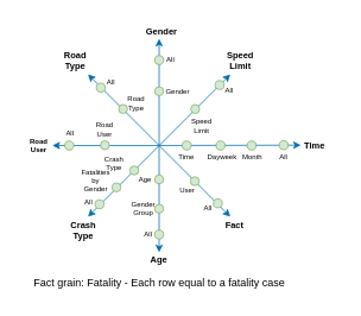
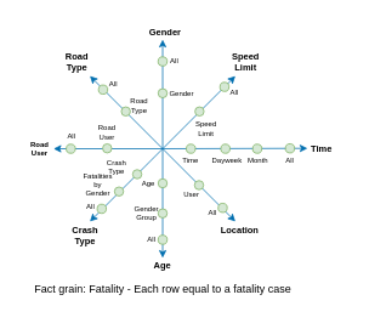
  <mxCell id="0" />
  <mxCell id="1" parent="0" />
  <mxCell id="2" value="" style="endArrow=classic;html=1;rounded=0;fillColor=#1ba1e2;strokeColor=#006EAF;movable=1;resizable=1;rotatable=1;deletable=1;editable=1;locked=0;connectable=1;entryX=0.45;entryY=0.767;entryDx=0;entryDy=0;entryPerimeter=0;" parent="1" target="53" edge="1"><mxGeometry width="50" height="50" relative="1" as="geometry"><mxPoint x="178" y="163" as="sourcePoint" /><mxPoint x="178" y="53" as="targetPoint" /></mxGeometry></mxCell>
  <mxCell id="3" value="" style="endArrow=classic;html=1;rounded=0;fillColor=#1ba1e2;strokeColor=#006EAF;movable=1;resizable=1;rotatable=1;deletable=1;editable=1;locked=0;connectable=1;entryX=0.692;entryY=0.052;entryDx=0;entryDy=0;entryPerimeter=0;" parent="1" edge="1"><mxGeometry width="50" height="50" relative="1" as="geometry"><mxPoint x="178" y="163" as="sourcePoint" /><mxPoint x="337.27" y="162.563" as="targetPoint" /></mxGeometry></mxCell>
  <mxCell id="4" value="&lt;b&gt;Road User&lt;/b&gt;" style="text;html=1;align=center;verticalAlign=middle;whiteSpace=wrap;rounded=0;movable=1;resizable=1;rotatable=1;deletable=1;editable=1;locked=0;connectable=1;container=0;fontSize=8;" parent="1" vertex="1"><mxGeometry x="33" y="147.58" width="20" height="30" as="geometry" /></mxCell>
  <mxCell id="5" value="Speed Limit" style="text;html=1;align=center;verticalAlign=middle;whiteSpace=wrap;rounded=0;movable=1;resizable=1;rotatable=1;deletable=1;editable=1;locked=0;connectable=1;container=0;fontSize=8;" parent="1" vertex="1"><mxGeometry x="211" y="125.58" width="30" height="30" as="geometry" /></mxCell>
  <mxCell id="6" value="Road User" style="text;html=1;align=center;verticalAlign=middle;whiteSpace=wrap;rounded=0;movable=1;resizable=1;rotatable=1;deletable=1;editable=1;locked=0;connectable=1;container=0;fontSize=8;" parent="1" vertex="1"><mxGeometry x="107" y="130" width="20" height="30" as="geometry" /></mxCell>
  <mxCell id="7" value="Gender Group" style="text;html=1;align=center;verticalAlign=middle;whiteSpace=wrap;rounded=0;movable=1;resizable=1;rotatable=1;deletable=1;editable=1;locked=0;connectable=1;container=0;fontSize=8;" parent="1" vertex="1"><mxGeometry x="141.5" y="219" width="37" height="30" as="geometry" /></mxCell>
  <mxCell id="8" value="Fatalities by Gender" style="text;html=1;align=center;verticalAlign=middle;whiteSpace=wrap;rounded=0;movable=1;resizable=1;rotatable=1;deletable=1;editable=1;locked=0;connectable=1;container=0;fontSize=8;" parent="1" vertex="1"><mxGeometry x="98" y="188" width="18" height="30" as="geometry" /></mxCell>
  <mxCell id="9" value="" style="endArrow=classic;html=1;rounded=0;fillColor=#1ba1e2;strokeColor=#006EAF;movable=1;resizable=1;rotatable=1;deletable=1;editable=1;locked=0;connectable=1;" parent="1" edge="1"><mxGeometry width="50" height="50" relative="1" as="geometry"><mxPoint x="178" y="163" as="sourcePoint" /><mxPoint x="58" y="163" as="targetPoint" /></mxGeometry></mxCell>
  <mxCell id="10" value="Gender" style="text;html=1;align=center;verticalAlign=middle;whiteSpace=wrap;rounded=0;movable=1;resizable=1;rotatable=1;deletable=1;editable=1;locked=0;connectable=1;container=0;fontSize=8;" parent="1" vertex="1"><mxGeometry x="169" y="87" width="60" height="30" as="geometry" /></mxCell>
  <mxCell id="11" value="&lt;font&gt;Road Type&lt;/font&gt;" style="text;html=1;align=center;verticalAlign=middle;rounded=0;fontSize=8;whiteSpace=wrap;spacing=0;" parent="1" vertex="1"><mxGeometry x="147" y="100.58" width="11" height="30" as="geometry" /></mxCell>
- <mxCell id="12" value="Fact" style="text;html=1;align=center;verticalAlign=middle;whiteSpace=wrap;rounded=0;fontStyle=1;movable=1;resizable=1;rotatable=1;deletable=1;editable=1;locked=0;connectable=1;container=0;fontSize=10;" parent="1" vertex="1"><mxGeometry x="233" y="237" width="60" height="30" as="geometry" /></mxCell>
+ <mxCell id="12" value="Location" style="text;html=1;align=center;verticalAlign=middle;whiteSpace=wrap;rounded=0;fontStyle=1;movable=1;resizable=1;rotatable=1;deletable=1;editable=1;locked=0;connectable=1;container=0;fontSize=10;" parent="1" vertex="1"><mxGeometry x="233" y="237" width="60" height="30" as="geometry" /></mxCell>
  <mxCell id="13" value="Time" style="text;html=1;align=center;verticalAlign=middle;whiteSpace=wrap;rounded=0;movable=1;resizable=1;rotatable=1;deletable=1;editable=1;locked=0;connectable=1;container=0;fontSize=8;" parent="1" vertex="1"><mxGeometry x="179" y="161" width="60" height="30" as="geometry" /></mxCell>
  <mxCell id="14" value="Time" style="text;html=1;align=center;verticalAlign=middle;whiteSpace=wrap;rounded=0;fontStyle=1;movable=1;resizable=1;rotatable=1;deletable=1;editable=1;locked=0;connectable=1;container=0;rotation=0;fontSize=10;" parent="1" vertex="1"><mxGeometry x="323" y="148.003" width="60" height="30" as="geometry" /></mxCell>
  <mxCell id="15" value="Dayweek" style="text;html=1;align=center;verticalAlign=middle;whiteSpace=wrap;rounded=0;rotation=0;movable=1;resizable=1;rotatable=1;deletable=1;editable=1;locked=0;connectable=1;container=0;fontSize=8;" parent="1" vertex="1"><mxGeometry x="219" y="161.003" width="60" height="30" as="geometry" /></mxCell>
  <mxCell id="16" value="" style="ellipse;whiteSpace=wrap;html=1;aspect=fixed;fillColor=#d5e8d4;strokeColor=#82b366;rotation=95;movable=1;resizable=1;rotatable=1;deletable=1;editable=1;locked=0;connectable=1;container=0;fontSize=8;" parent="1" vertex="1"><mxGeometry x="204" y="158" width="10" height="10" as="geometry" /></mxCell>
  <mxCell id="17" value="" style="ellipse;whiteSpace=wrap;html=1;aspect=fixed;fillColor=#d5e8d4;strokeColor=#82b366;rotation=95;movable=1;resizable=1;rotatable=1;deletable=1;editable=1;locked=0;connectable=1;container=0;fontSize=8;" parent="1" vertex="1"><mxGeometry x="242" y="158.003" width="10" height="10" as="geometry" /></mxCell>
  <mxCell id="18" value="" style="ellipse;whiteSpace=wrap;html=1;aspect=fixed;fillColor=#d5e8d4;strokeColor=#82b366;rotation=95;movable=1;resizable=1;rotatable=1;deletable=1;editable=1;locked=0;connectable=1;container=0;fontSize=8;" parent="1" vertex="1"><mxGeometry x="277" y="158.003" width="10" height="10" as="geometry" /></mxCell>
  <mxCell id="19" value="" style="ellipse;whiteSpace=wrap;html=1;aspect=fixed;fillColor=#d5e8d4;strokeColor=#82b366;rotation=95;movable=1;resizable=1;rotatable=1;deletable=1;editable=1;locked=0;connectable=1;container=0;fontSize=8;" parent="1" vertex="1"><mxGeometry x="313" y="157.583" width="10" height="10" as="geometry" /></mxCell>
  <mxCell id="20" value="Month" style="text;html=1;align=center;verticalAlign=middle;whiteSpace=wrap;rounded=0;movable=1;resizable=1;rotatable=1;deletable=1;editable=1;locked=0;connectable=1;container=0;rotation=0;fontSize=8;" parent="1" vertex="1"><mxGeometry x="253" y="160.583" width="60" height="30" as="geometry" /></mxCell>
  <mxCell id="21" value="" style="ellipse;whiteSpace=wrap;html=1;aspect=fixed;fillColor=#d5e8d4;strokeColor=#82b366;rotation=0;movable=1;resizable=1;rotatable=1;deletable=1;editable=1;locked=0;connectable=1;container=0;" parent="1" vertex="1"><mxGeometry x="112" y="157.58" width="10" height="10" as="geometry" /></mxCell>
  <mxCell id="22" value="" style="ellipse;whiteSpace=wrap;html=1;aspect=fixed;fillColor=#d5e8d4;strokeColor=#82b366;rotation=90;movable=1;resizable=1;rotatable=1;deletable=1;editable=1;locked=0;connectable=1;container=0;fontSize=8;" parent="1" vertex="1"><mxGeometry x="173" y="97" width="10" height="10" as="geometry" /></mxCell>
  <mxCell id="23" value="User" style="text;html=1;align=center;verticalAlign=middle;whiteSpace=wrap;rounded=0;fontSize=8;fontFamily=Helvetica;fontStyle=0;movable=1;resizable=1;rotatable=1;deletable=1;editable=1;locked=0;connectable=1;container=0;" parent="1" vertex="1"><mxGeometry x="180" y="198" width="60" height="30" as="geometry" /></mxCell>
  <mxCell id="24" value="" style="endArrow=classic;html=1;rounded=0;fillColor=#1ba1e2;strokeColor=#006EAF;movable=1;resizable=1;rotatable=1;deletable=1;editable=1;locked=0;connectable=1;" parent="1" edge="1"><mxGeometry width="50" height="50" relative="1" as="geometry"><mxPoint x="178" y="163" as="sourcePoint" /><mxPoint x="258" y="243" as="targetPoint" /></mxGeometry></mxCell>
  <mxCell id="25" value="" style="ellipse;whiteSpace=wrap;html=1;aspect=fixed;fillColor=#d5e8d4;strokeColor=#82b366;rotation=90;movable=1;resizable=1;rotatable=1;deletable=1;editable=1;locked=0;connectable=1;container=0;fontSize=8;" parent="1" vertex="1"><mxGeometry x="213" y="198" width="10" height="10" as="geometry" /></mxCell>
  <mxCell id="26" value="" style="endArrow=classic;html=1;rounded=0;fillColor=#1ba1e2;strokeColor=#006EAF;movable=1;resizable=1;rotatable=1;deletable=1;editable=1;locked=0;connectable=1;" parent="1" edge="1"><mxGeometry width="50" height="50" relative="1" as="geometry"><mxPoint x="178" y="163" as="sourcePoint" /><mxPoint x="178" y="283" as="targetPoint" /></mxGeometry></mxCell>
  <mxCell id="27" value="Age" style="text;html=1;align=center;verticalAlign=middle;whiteSpace=wrap;rounded=0;fontStyle=1;movable=1;resizable=1;rotatable=1;deletable=1;editable=1;locked=0;connectable=1;container=0;fontSize=10;" parent="1" vertex="1"><mxGeometry x="148" y="276" width="60" height="30" as="geometry" /></mxCell>
  <mxCell id="28" value="" style="ellipse;whiteSpace=wrap;html=1;aspect=fixed;fillColor=#d5e8d4;strokeColor=#82b366;rotation=90;movable=1;resizable=1;rotatable=1;deletable=1;editable=1;locked=0;connectable=1;container=0;fontSize=8;" parent="1" vertex="1"><mxGeometry x="173" y="229" width="10" height="10" as="geometry" /></mxCell>
  <mxCell id="29" value="" style="endArrow=classic;html=1;rounded=0;fillColor=#1ba1e2;strokeColor=#006EAF;movable=1;resizable=1;rotatable=1;deletable=1;editable=1;locked=0;connectable=1;" parent="1" edge="1"><mxGeometry width="50" height="50" relative="1" as="geometry"><mxPoint x="178" y="163" as="sourcePoint" /><mxPoint x="98" y="243" as="targetPoint" /></mxGeometry></mxCell>
  <mxCell id="30" value="" style="ellipse;whiteSpace=wrap;html=1;aspect=fixed;fillColor=#d5e8d4;strokeColor=#82b366;rotation=90;movable=1;resizable=1;rotatable=1;deletable=1;editable=1;locked=0;connectable=1;container=0;fontSize=8;" parent="1" vertex="1"><mxGeometry x="125" y="205" width="10" height="10" as="geometry" /></mxCell>
  <mxCell id="31" value="Crash&lt;br&gt;Type" style="text;html=1;align=center;verticalAlign=middle;whiteSpace=wrap;rounded=0;fontStyle=1;movable=1;resizable=1;rotatable=1;deletable=1;editable=1;locked=0;connectable=1;container=0;fontSize=10;" parent="1" vertex="1"><mxGeometry x="63" y="243" width="60" height="30" as="geometry" /></mxCell>
  <mxCell id="32" value="" style="endArrow=classic;html=1;rounded=0;fillColor=#1ba1e2;strokeColor=#006EAF;movable=1;resizable=1;rotatable=1;deletable=1;editable=1;locked=0;connectable=1;" parent="1" edge="1"><mxGeometry width="50" height="50" relative="1" as="geometry"><mxPoint x="178" y="163" as="sourcePoint" /><mxPoint x="258" y="83" as="targetPoint" /></mxGeometry></mxCell>
  <mxCell id="33" value="" style="ellipse;whiteSpace=wrap;html=1;aspect=fixed;fillColor=#d5e8d4;strokeColor=#82b366;rotation=90;movable=1;resizable=1;rotatable=1;deletable=1;editable=1;locked=0;connectable=1;container=0;fontSize=8;" parent="1" vertex="1"><mxGeometry x="213.5" y="117" width="10" height="10" as="geometry" /></mxCell>
  <mxCell id="34" value="Speed Limit" style="text;html=1;align=center;verticalAlign=middle;whiteSpace=wrap;rounded=0;fontStyle=1;movable=1;resizable=1;rotatable=1;deletable=1;editable=1;locked=0;connectable=1;container=0;fontSize=10;" parent="1" vertex="1"><mxGeometry x="256.5" y="53" width="25" height="30" as="geometry" /></mxCell>
  <mxCell id="35" value="" style="endArrow=classic;html=1;rounded=0;fillColor=#1ba1e2;strokeColor=#006EAF;movable=1;resizable=1;rotatable=1;deletable=1;editable=1;locked=0;connectable=1;" parent="1" edge="1"><mxGeometry width="50" height="50" relative="1" as="geometry"><mxPoint x="178" y="163" as="sourcePoint" /><mxPoint x="98" y="83" as="targetPoint" /></mxGeometry></mxCell>
  <mxCell id="36" value="" style="ellipse;whiteSpace=wrap;html=1;aspect=fixed;fillColor=#d5e8d4;strokeColor=#82b366;rotation=90;movable=1;resizable=1;rotatable=1;deletable=1;editable=1;locked=0;connectable=1;container=0;fontSize=8;" parent="1" vertex="1"><mxGeometry x="132.5" y="117" width="10" height="10" as="geometry" /></mxCell>
  <mxCell id="37" value="Road Type" style="text;html=1;align=center;verticalAlign=middle;whiteSpace=wrap;rounded=0;fontStyle=1;movable=1;resizable=1;rotatable=1;deletable=1;editable=1;locked=0;connectable=1;container=0;fontSize=10;" parent="1" vertex="1"><mxGeometry x="74" y="53" width="20" height="30" as="geometry" /></mxCell>
  <mxCell id="38" value="" style="ellipse;whiteSpace=wrap;html=1;aspect=fixed;fillColor=#d5e8d4;strokeColor=#82b366;rotation=95;movable=1;resizable=1;rotatable=1;deletable=1;editable=1;locked=0;connectable=1;container=0;fontSize=8;direction=south;" parent="1" vertex="1"><mxGeometry x="241" y="90.003" width="10" height="10" as="geometry" /></mxCell>
  <mxCell id="39" value="" style="ellipse;whiteSpace=wrap;html=1;aspect=fixed;fillColor=#d5e8d4;strokeColor=#82b366;rotation=95;movable=1;resizable=1;rotatable=1;deletable=1;editable=1;locked=0;connectable=1;container=0;fontSize=8;" parent="1" vertex="1"><mxGeometry x="173" y="62.003" width="10" height="10" as="geometry" /></mxCell>
  <mxCell id="40" value="" style="ellipse;whiteSpace=wrap;html=1;aspect=fixed;fillColor=#d5e8d4;strokeColor=#82b366;rotation=95;movable=1;resizable=1;rotatable=1;deletable=1;editable=1;locked=0;connectable=1;container=0;fontSize=8;" parent="1" vertex="1"><mxGeometry x="107.5" y="93.003" width="10" height="10" as="geometry" /></mxCell>
  <mxCell id="41" value="" style="ellipse;whiteSpace=wrap;html=1;aspect=fixed;fillColor=#d5e8d4;strokeColor=#82b366;rotation=95;movable=1;resizable=1;rotatable=1;deletable=1;editable=1;locked=0;connectable=1;container=0;fontSize=8;" parent="1" vertex="1"><mxGeometry x="72" y="158.003" width="10" height="10" as="geometry" /></mxCell>
  <mxCell id="42" value="" style="ellipse;whiteSpace=wrap;html=1;aspect=fixed;fillColor=#d5e8d4;strokeColor=#82b366;rotation=95;movable=1;resizable=1;rotatable=1;deletable=1;editable=1;locked=0;connectable=1;container=0;fontSize=8;" parent="1" vertex="1"><mxGeometry x="106" y="224.003" width="10" height="10" as="geometry" /></mxCell>
  <mxCell id="43" value="" style="ellipse;whiteSpace=wrap;html=1;aspect=fixed;fillColor=#d5e8d4;strokeColor=#82b366;rotation=95;movable=1;resizable=1;rotatable=1;deletable=1;editable=1;locked=0;connectable=1;container=0;fontSize=8;" parent="1" vertex="1"><mxGeometry x="173" y="258.003" width="10" height="10" as="geometry" /></mxCell>
  <mxCell id="44" value="" style="ellipse;whiteSpace=wrap;html=1;aspect=fixed;fillColor=#d5e8d4;strokeColor=#82b366;rotation=95;movable=1;resizable=1;rotatable=1;deletable=1;editable=1;locked=0;connectable=1;container=0;fontSize=8;" parent="1" vertex="1"><mxGeometry x="239" y="223.003" width="10" height="10" as="geometry" /></mxCell>
  <mxCell id="45" value="All" style="text;html=1;align=center;verticalAlign=middle;whiteSpace=wrap;rounded=0;movable=1;resizable=1;rotatable=1;deletable=1;editable=1;locked=0;connectable=1;container=0;rotation=0;fontSize=8;" parent="1" vertex="1"><mxGeometry x="227" y="86.003" width="60" height="30" as="geometry" /></mxCell>
  <mxCell id="46" value="All" style="text;html=1;align=center;verticalAlign=middle;whiteSpace=wrap;rounded=0;movable=1;resizable=1;rotatable=1;deletable=1;editable=1;locked=0;connectable=1;container=0;rotation=0;fontSize=8;" parent="1" vertex="1"><mxGeometry x="161" y="52.003" width="60" height="30" as="geometry" /></mxCell>
  <mxCell id="47" value="All" style="text;html=1;align=center;verticalAlign=middle;whiteSpace=wrap;rounded=0;movable=1;resizable=1;rotatable=1;deletable=1;editable=1;locked=0;connectable=1;container=0;rotation=0;fontSize=8;" parent="1" vertex="1"><mxGeometry x="47.5" y="134.003" width="60" height="30" as="geometry" /></mxCell>
  <mxCell id="48" value="All" style="text;html=1;align=center;verticalAlign=middle;whiteSpace=wrap;rounded=0;movable=1;resizable=1;rotatable=1;deletable=1;editable=1;locked=0;connectable=1;container=0;rotation=0;fontSize=8;" parent="1" vertex="1"><mxGeometry x="94" y="76.583" width="60" height="30" as="geometry" /></mxCell>
  <mxCell id="49" value="All" style="text;html=1;align=center;verticalAlign=middle;whiteSpace=wrap;rounded=0;movable=1;resizable=1;rotatable=1;deletable=1;editable=1;locked=0;connectable=1;container=0;rotation=0;fontSize=8;" parent="1" vertex="1"><mxGeometry x="69" y="212.003" width="60" height="30" as="geometry" /></mxCell>
  <mxCell id="50" value="All" style="text;html=1;align=center;verticalAlign=middle;whiteSpace=wrap;rounded=0;movable=1;resizable=1;rotatable=1;deletable=1;editable=1;locked=0;connectable=1;container=0;rotation=0;fontSize=8;" parent="1" vertex="1"><mxGeometry x="136" y="248.003" width="60" height="30" as="geometry" /></mxCell>
  <mxCell id="51" value="All" style="text;html=1;align=center;verticalAlign=middle;whiteSpace=wrap;rounded=0;movable=1;resizable=1;rotatable=1;deletable=1;editable=1;locked=0;connectable=1;container=0;rotation=0;fontSize=8;" parent="1" vertex="1"><mxGeometry x="203" y="218.003" width="60" height="30" as="geometry" /></mxCell>
  <mxCell id="52" value="All" style="text;html=1;align=center;verticalAlign=middle;whiteSpace=wrap;rounded=0;movable=1;resizable=1;rotatable=1;deletable=1;editable=1;locked=0;connectable=1;container=0;rotation=0;fontSize=8;" parent="1" vertex="1"><mxGeometry x="288" y="161.003" width="60" height="30" as="geometry" /></mxCell>
  <mxCell id="53" value="Gender" style="text;html=1;align=center;verticalAlign=middle;whiteSpace=wrap;rounded=0;fontStyle=1;movable=1;resizable=1;rotatable=1;deletable=1;editable=1;locked=0;connectable=1;container=0;fontSize=10;" parent="1" vertex="1"><mxGeometry x="151" y="20" width="60" height="30" as="geometry" /></mxCell>
  <mxCell id="54" value="Age" style="text;html=1;align=center;verticalAlign=middle;whiteSpace=wrap;rounded=0;movable=1;resizable=1;rotatable=1;deletable=1;editable=1;locked=0;connectable=1;container=0;fontSize=8;" parent="1" vertex="1"><mxGeometry x="144" y="186" width="37" height="30" as="geometry" /></mxCell>
  <mxCell id="55" value="" style="ellipse;whiteSpace=wrap;html=1;aspect=fixed;fillColor=#d5e8d4;strokeColor=#82b366;rotation=90;movable=1;resizable=1;rotatable=1;deletable=1;editable=1;locked=0;connectable=1;container=0;fontSize=8;" parent="1" vertex="1"><mxGeometry x="173" y="196" width="10" height="10" as="geometry" /></mxCell>
  <mxCell id="56" value="Fact grain: Fatality - Each row equal to a fatality case" style="text;html=1;align=center;verticalAlign=middle;whiteSpace=wrap;rounded=0;" parent="1" vertex="1"><mxGeometry x="20.5" y="303" width="315" height="30" as="geometry" /></mxCell>
  <mxCell id="57" value="" style="ellipse;whiteSpace=wrap;html=1;aspect=fixed;fillColor=#d5e8d4;strokeColor=#82b366;rotation=90;movable=1;resizable=1;rotatable=1;deletable=1;editable=1;locked=0;connectable=1;container=0;fontSize=8;" parent="1" vertex="1"><mxGeometry x="145" y="186" width="10" height="10" as="geometry" /></mxCell>
  <mxCell id="58" value="Crash Type" style="text;html=1;align=center;verticalAlign=middle;whiteSpace=wrap;rounded=0;movable=1;resizable=1;rotatable=1;deletable=1;editable=1;locked=0;connectable=1;container=0;fontSize=8;" parent="1" vertex="1"><mxGeometry x="116" y="167.58" width="23" height="30" as="geometry" /></mxCell>
